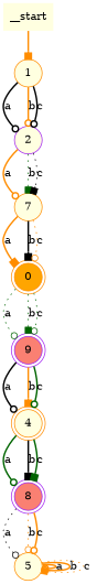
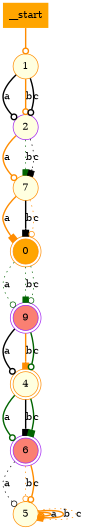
  digraph {
    node [color=darkorange fillcolor=lightyellow shape=circle style=filled]
    edge [arrowhead=odot color=darkorange style=bold]
-   __start [shape=none]
+   __start [fillcolor=orange shape=none]
    n2 [label=1]
    n3 [color=purple label=2]
    n4 [label=7]
    n5 [fillcolor=orange label=0 shape=doublecircle]
    n6 [color=purple fillcolor=salmon label=9 shape=doublecircle]
    n7 [label=4 shape=doublecircle]
-   n8 [color=purple fillcolor=salmon label=8 shape=doublecircle]
+   n8 [color=purple fillcolor=salmon label=6 shape=doublecircle]
    n9 [label=5]
-   __start -> n2 [arrowhead=box]
+   __start -> n2
    n2 -> n3 [color=black label=a]
    n2 -> n3 [label=b]
    n2 -> n3 [color=black label=c]
    n3 -> n4 [label=a]
    n3 -> n4 [arrowhead=box color=darkgreen label=b style=dotted]
    n3 -> n4 [arrowhead=box color=black label=c style=dotted]
    n4 -> n5 [arrowhead=box label=a]
    n4 -> n5 [arrowhead=box color=black label=b]
    n4 -> n5 [label=c style=dotted]
    n5 -> n6 [color=darkgreen label=a style=dotted]
    n5 -> n6 [arrowhead=box color=darkgreen label=b style=dotted]
    n5 -> n6 [color=darkgreen label=c style=dotted]
    n6 -> n7 [color=black label=a]
    n6 -> n7 [arrowhead=box label=b]
    n6 -> n7 [color=darkgreen label=c]
    n7 -> n8 [color=darkgreen label=a]
    n7 -> n8 [arrowhead=box color=black label=b]
    n7 -> n8 [arrowhead=box color=darkgreen label=c]
    n8 -> n9 [color=black label=a style=dotted]
    n8 -> n9 [label=b style=dotted]
    n8 -> n9 [label=c]
    n9 -> n9 [label=a]
    n9 -> n9 [label=b]
    n9 -> n9 [arrowhead=box label=c style=dotted]
  }
